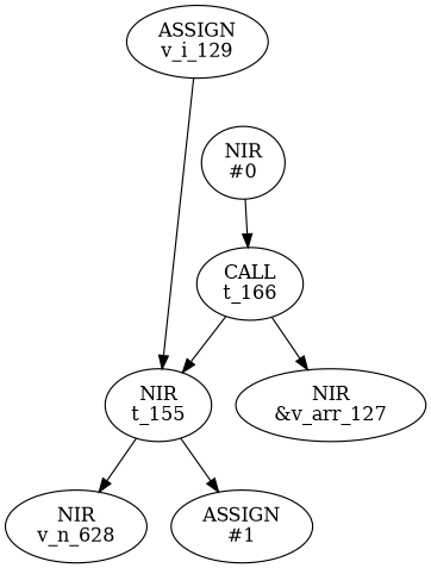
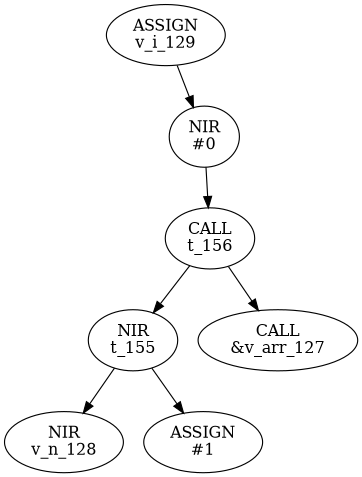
  digraph {
-   n1 [label="NIR\nv_n_628\n"]
+   n1 [label="NIR\nv_n_128\n"]
    n2 [label="ASSIGN\n#1\n"]
    n3 [label="NIR\nt_155\n"]
    n4 [label="NIR\n#0\n"]
-   n5 [label="CALL\nt_166\n"]
-   n6 [label="NIR\n&v_arr_127\n"]
+   n5 [label="CALL\nt_156\n"]
+   n6 [label="CALL\n&v_arr_127\n"]
    n7 [label="ASSIGN\nv_i_129\n"]
    n3 -> n1
    n3 -> n2
    n4 -> n5
    n5 -> n3
    n5 -> n6
-   n7 -> n3
+   n7 -> n4
  }
